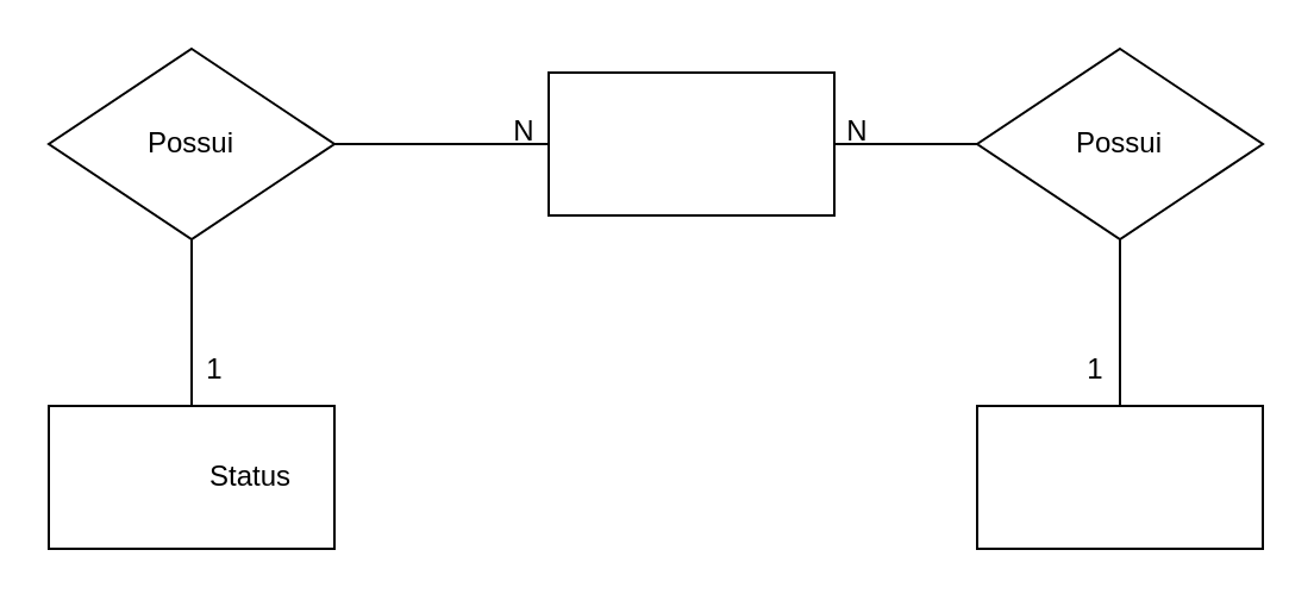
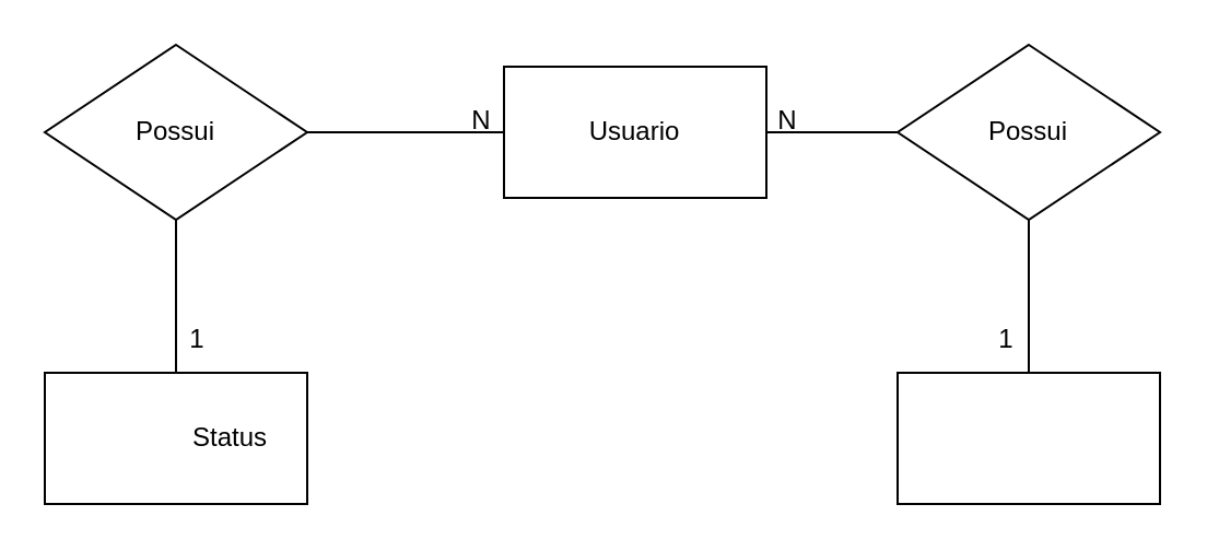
  <mxCell id="0" />
  <mxCell id="1" parent="0" />
  <mxCell id="2" style="edgeStyle=orthogonalEdgeStyle;rounded=0;orthogonalLoop=1;jettySize=auto;html=1;entryX=1;entryY=0.5;entryDx=0;entryDy=0;endArrow=none;endFill=0;" edge="1" parent="1" source="4" target="7"><mxGeometry relative="1" as="geometry" /></mxCell>
  <mxCell id="3" style="edgeStyle=orthogonalEdgeStyle;rounded=0;orthogonalLoop=1;jettySize=auto;html=1;endArrow=none;endFill=0;" edge="1" parent="1" source="4" target="12"><mxGeometry relative="1" as="geometry" /></mxCell>
  <mxCell id="4" value="" style="rounded=0;whiteSpace=wrap;html=1;" vertex="1" parent="1"><mxGeometry x="230" y="30" width="120" height="60" as="geometry" /></mxCell>
+ <mxCell id="5" value="Usuario" style="text;html=1;strokeColor=none;fillColor=none;align=center;verticalAlign=middle;whiteSpace=wrap;rounded=0;" vertex="1" parent="1"><mxGeometry x="260" y="45" width="60" height="30" as="geometry" /></mxCell>
  <mxCell id="6" style="edgeStyle=orthogonalEdgeStyle;rounded=0;orthogonalLoop=1;jettySize=auto;html=1;endArrow=none;endFill=0;" edge="1" parent="1" source="7"><mxGeometry relative="1" as="geometry"><mxPoint x="80" y="170" as="targetPoint" /></mxGeometry></mxCell>
  <mxCell id="7" value="" style="rhombus;whiteSpace=wrap;html=1;" vertex="1" parent="1"><mxGeometry x="20" y="20" width="120" height="80" as="geometry" /></mxCell>
  <mxCell id="8" value="Possui" style="text;html=1;strokeColor=none;fillColor=none;align=center;verticalAlign=middle;whiteSpace=wrap;rounded=0;" vertex="1" parent="1"><mxGeometry x="50" y="45" width="60" height="30" as="geometry" /></mxCell>
  <mxCell id="9" value="" style="rounded=0;whiteSpace=wrap;html=1;" vertex="1" parent="1"><mxGeometry x="20" y="170" width="120" height="60" as="geometry" /></mxCell>
  <mxCell id="10" value="Status" style="text;html=1;strokeColor=none;fillColor=none;align=center;verticalAlign=middle;whiteSpace=wrap;rounded=0;" vertex="1" parent="1"><mxGeometry x="75" y="185" width="60" height="30" as="geometry" /></mxCell>
  <mxCell id="11" style="edgeStyle=orthogonalEdgeStyle;rounded=0;orthogonalLoop=1;jettySize=auto;html=1;endArrow=none;endFill=0;entryX=0.5;entryY=0;entryDx=0;entryDy=0;" edge="1" parent="1" source="12" target="14"><mxGeometry relative="1" as="geometry"><mxPoint x="470" y="150" as="targetPoint" /></mxGeometry></mxCell>
  <mxCell id="12" value="" style="rhombus;whiteSpace=wrap;html=1;" vertex="1" parent="1"><mxGeometry x="410" y="20" width="120" height="80" as="geometry" /></mxCell>
  <mxCell id="13" value="Possui" style="text;html=1;strokeColor=none;fillColor=none;align=center;verticalAlign=middle;whiteSpace=wrap;rounded=0;" vertex="1" parent="1"><mxGeometry x="440" y="45" width="60" height="30" as="geometry" /></mxCell>
  <mxCell id="14" value="" style="rounded=0;whiteSpace=wrap;html=1;" vertex="1" parent="1"><mxGeometry x="410" y="170" width="120" height="60" as="geometry" /></mxCell>
  <mxCell id="15" value="1" style="text;html=1;strokeColor=none;fillColor=none;align=center;verticalAlign=middle;whiteSpace=wrap;rounded=0;" vertex="1" parent="1"><mxGeometry x="60" y="140" width="60" height="30" as="geometry" /></mxCell>
  <mxCell id="16" value="N" style="text;html=1;strokeColor=none;fillColor=none;align=center;verticalAlign=middle;whiteSpace=wrap;rounded=0;" vertex="1" parent="1"><mxGeometry x="190" y="40" width="60" height="30" as="geometry" /></mxCell>
  <mxCell id="17" value="N" style="text;html=1;strokeColor=none;fillColor=none;align=center;verticalAlign=middle;whiteSpace=wrap;rounded=0;" vertex="1" parent="1"><mxGeometry x="330" y="40" width="60" height="30" as="geometry" /></mxCell>
  <mxCell id="18" value="1" style="text;html=1;strokeColor=none;fillColor=none;align=center;verticalAlign=middle;whiteSpace=wrap;rounded=0;" vertex="1" parent="1"><mxGeometry x="430" y="140" width="60" height="30" as="geometry" /></mxCell>
